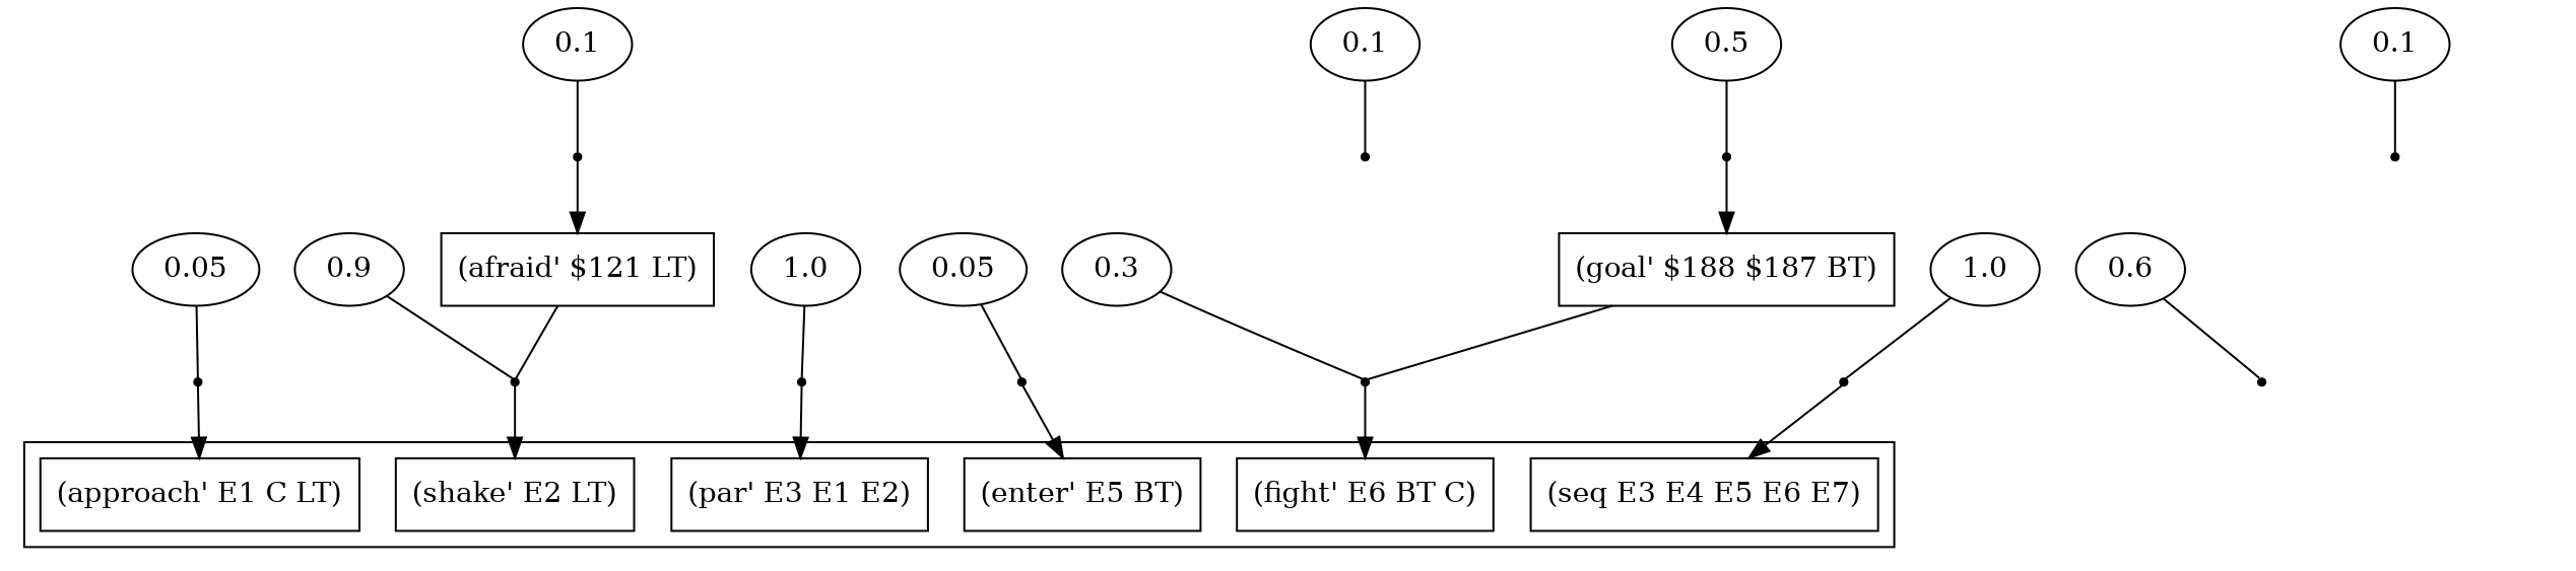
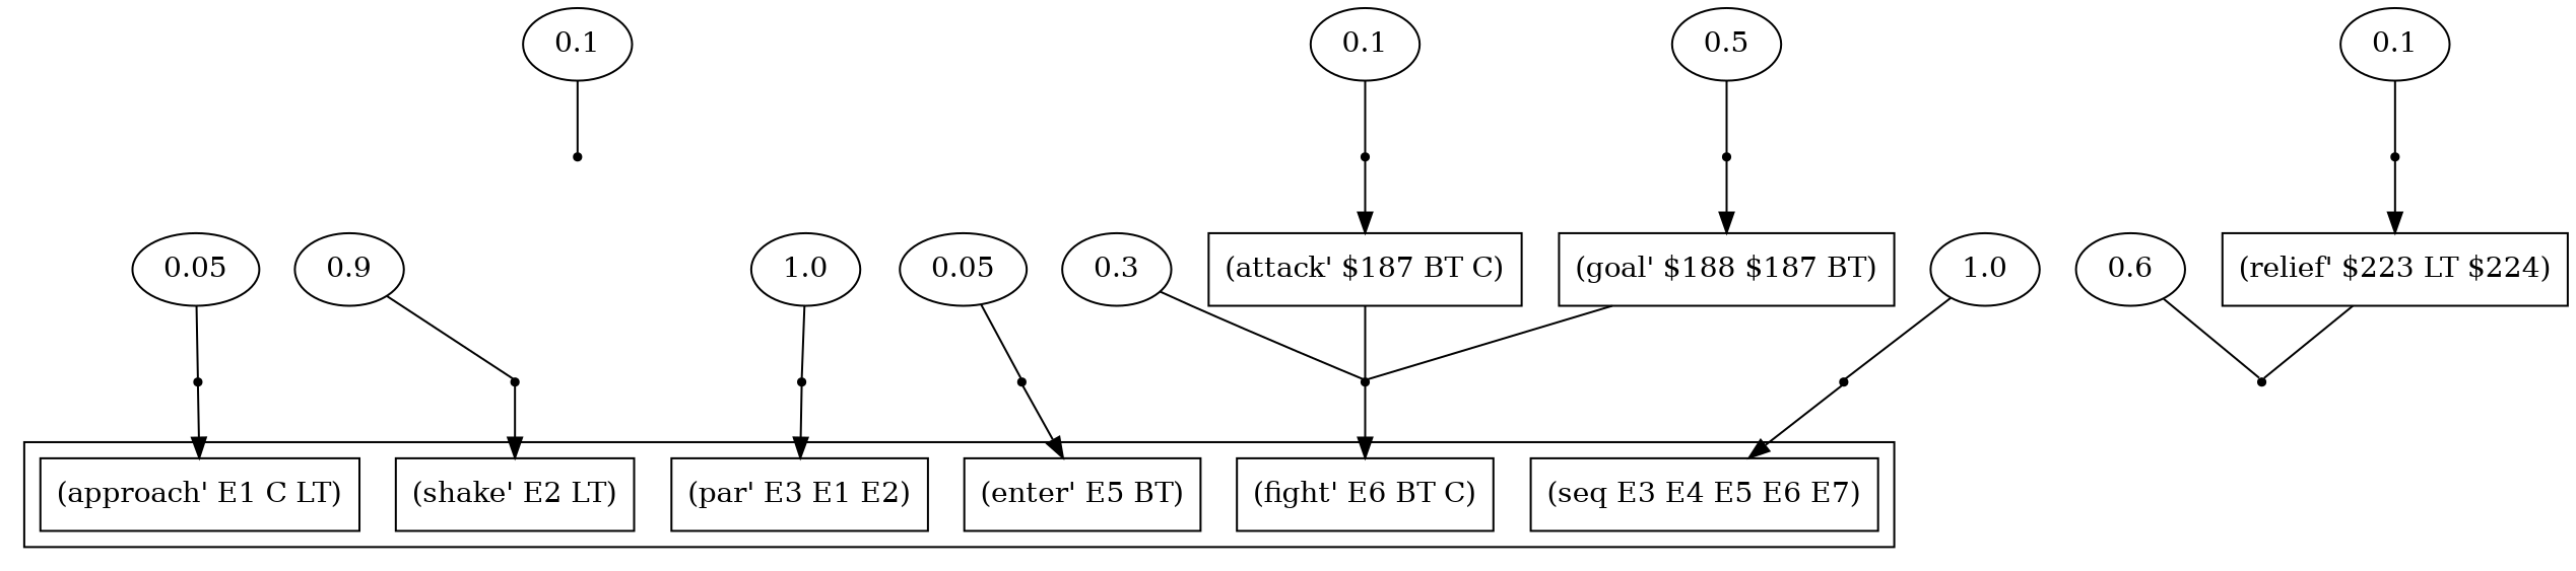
  digraph {
    rankdir=TB
    edge [arrowhead=none]
    n1 [label="(approach' E1 C LT)" shape=box]
    n2 [label="(shake' E2 LT)" shape=box]
    n3 [label="(par' E3 E1 E2)" shape=box]
    n4 [label="(enter' E5 BT)" shape=box]
    n5 [label="(fight' E6 BT C)" shape=box]
    n6 [label="(seq E3 E4 E5 E6 E7)" shape=box]
    n7 [label=0.05]
    r0 [shape=point]
    n9 [label=0.9]
    r1 [shape=point]
    n11 [label=0.1]
    r2 [shape=point]
-   n13 [label="(afraid' $121 LT)" shape=box]
    n14 [label=1.0]
    r3 [shape=point]
    n16 [label=0.05]
    r4 [shape=point]
    n18 [label=0.3]
    r5 [shape=point]
    n20 [label=0.1]
    r6 [shape=point]
+   n22 [label="(attack' $187 BT C)" shape=box]
    n23 [label=0.5]
    r7 [shape=point]
    n25 [label="(goal' $188 $187 BT)" shape=box]
    n26 [label=0.6]
    r8 [shape=point]
    n28 [label=0.1]
    r9 [shape=point]
+   n30 [label="(relief' $223 LT $224)" shape=box]
    n31 [label=1.0]
    r10 [shape=point]
    subgraph cluster_1 {
      n1
      n2
      n3
      n4
      n5
      n6
    }
    n7 -> r0
    r0 -> n1 [arrowhead=""]
    n9 -> r1
    r1 -> n2 [arrowhead=""]
    n11 -> r2
-   r2 -> n13 [arrowhead=""]
-   n13 -> r1
    n14 -> r3
    r3 -> n3 [arrowhead=""]
    n16 -> r4
    r4 -> n4 [arrowhead=""]
    n18 -> r5
    r5 -> n5 [arrowhead=""]
    n20 -> r6
+   r6 -> n22 [arrowhead=""]
+   n22 -> r5
    n23 -> r7
    r7 -> n25 [arrowhead=""]
    n25 -> r5
    n26 -> r8
    n28 -> r9
+   r9 -> n30 [arrowhead=""]
+   n30 -> r8
    n31 -> r10
    r10 -> n6 [arrowhead=""]
  }
